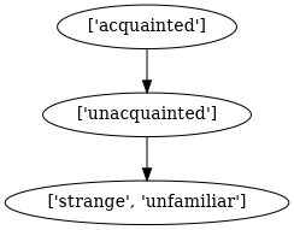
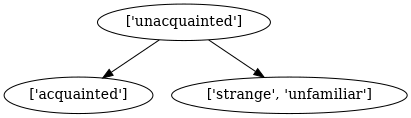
  strict digraph {
    "['acquainted']"
    "['unacquainted']"
    "['strange', 'unfamiliar']"
-   "['acquainted']" -> "['unacquainted']"
+   "['unacquainted']" -> "['acquainted']"
    "['unacquainted']" -> "['strange', 'unfamiliar']"
  }
